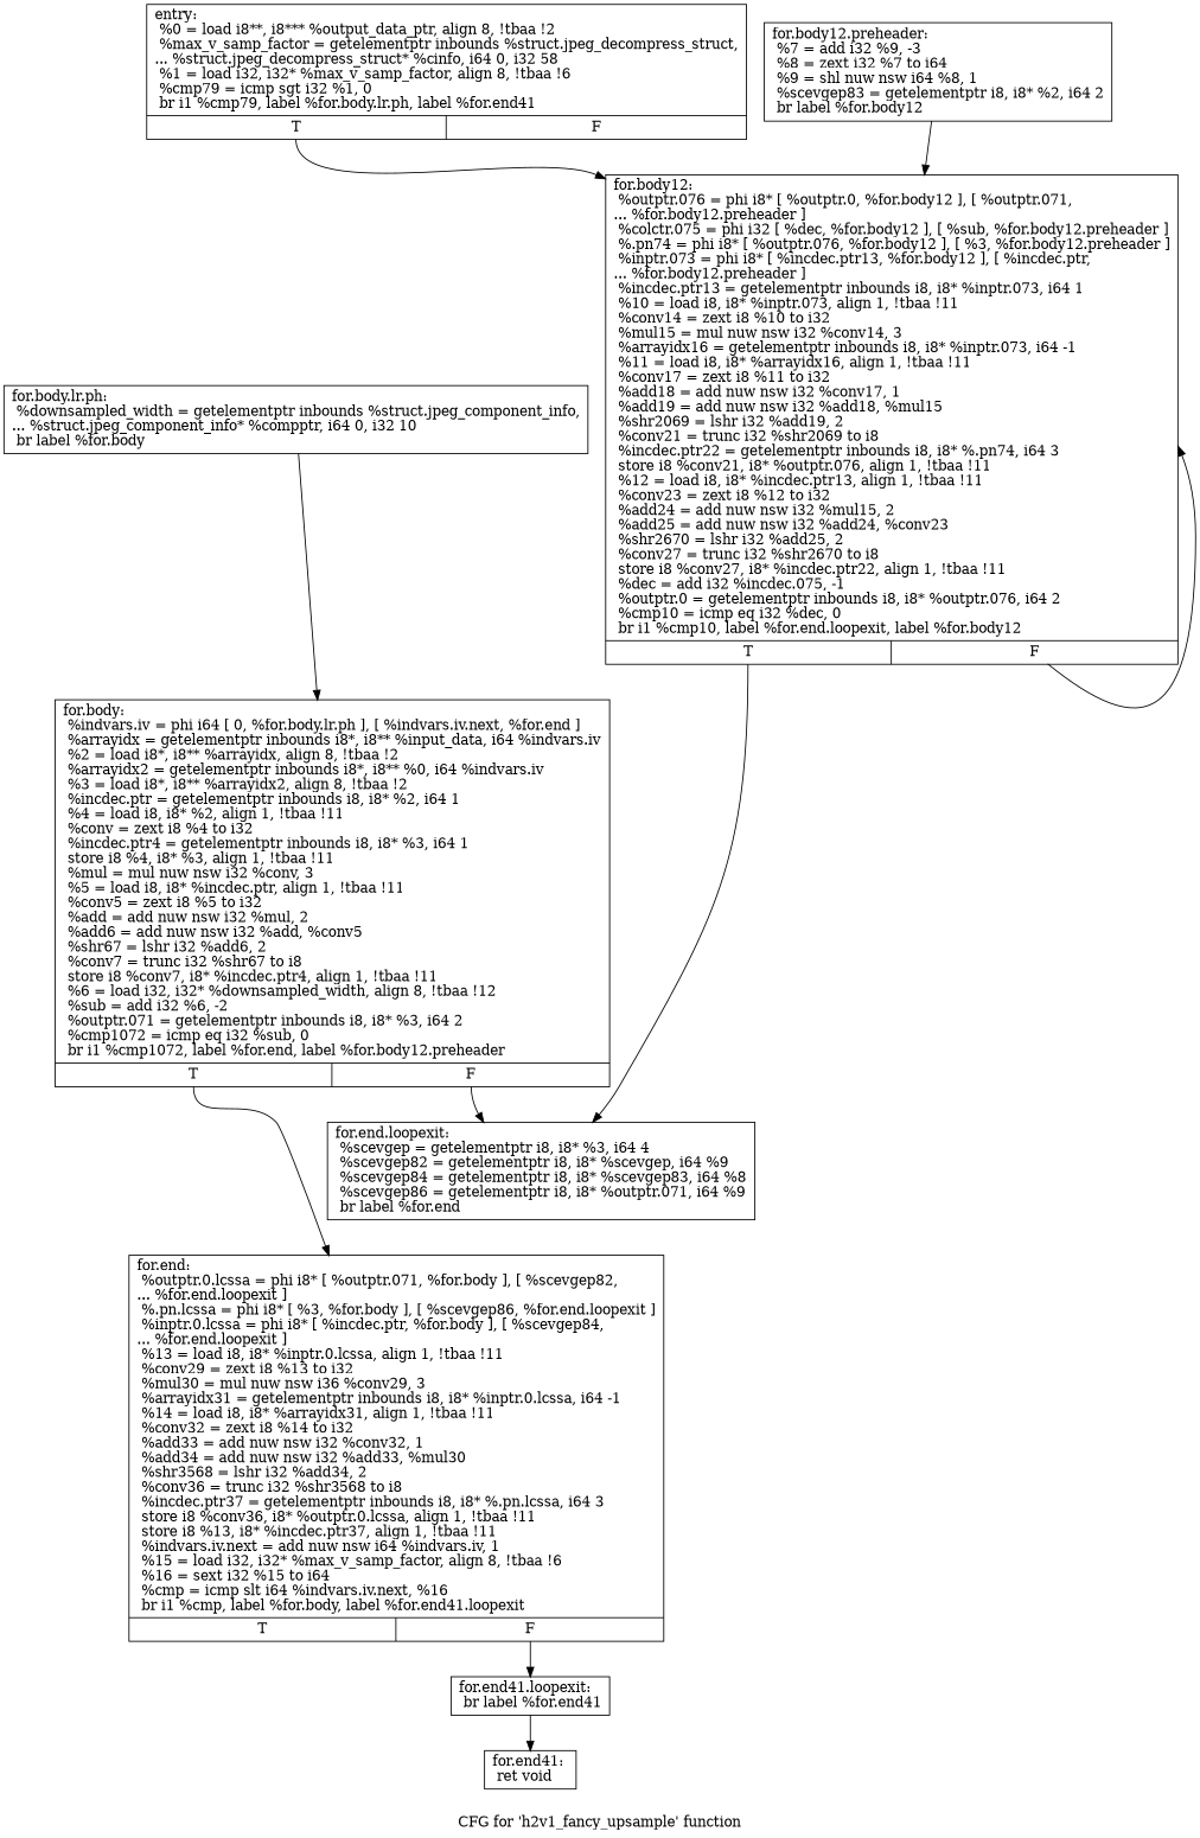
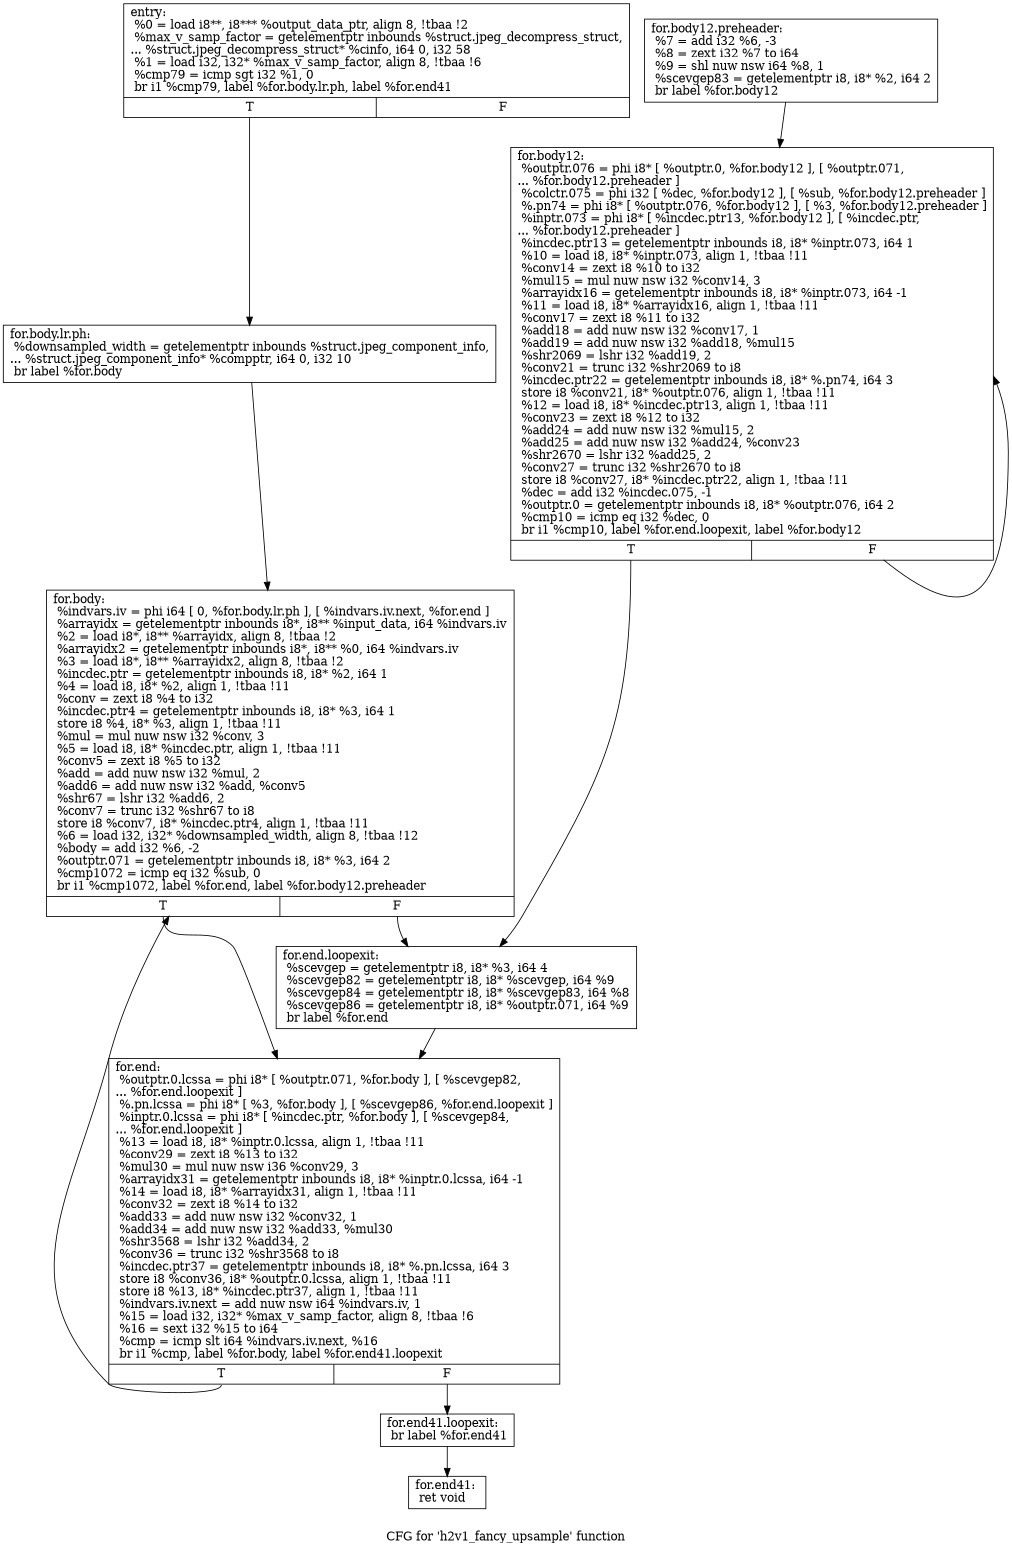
  digraph {
    label="CFG for 'h2v1_fancy_upsample' function"
    node [shape=record]
    n1 [label="{entry:\l  %0 = load i8**, i8*** %output_data_ptr, align 8, !tbaa !2\l  %max_v_samp_factor = getelementptr inbounds %struct.jpeg_decompress_struct,\l... %struct.jpeg_decompress_struct* %cinfo, i64 0, i32 58\l  %1 = load i32, i32* %max_v_samp_factor, align 8, !tbaa !6\l  %cmp79 = icmp sgt i32 %1, 0\l  br i1 %cmp79, label %for.body.lr.ph, label %for.end41\l|{<s0>T|<s1>F}}"]
    n2 [label="{for.body.lr.ph:                                   \l  %downsampled_width = getelementptr inbounds %struct.jpeg_component_info,\l... %struct.jpeg_component_info* %compptr, i64 0, i32 10\l  br label %for.body\l}"]
-   n3 [label="{for.body:                                         \l  %indvars.iv = phi i64 [ 0, %for.body.lr.ph ], [ %indvars.iv.next, %for.end ]\l  %arrayidx = getelementptr inbounds i8*, i8** %input_data, i64 %indvars.iv\l  %2 = load i8*, i8** %arrayidx, align 8, !tbaa !2\l  %arrayidx2 = getelementptr inbounds i8*, i8** %0, i64 %indvars.iv\l  %3 = load i8*, i8** %arrayidx2, align 8, !tbaa !2\l  %incdec.ptr = getelementptr inbounds i8, i8* %2, i64 1\l  %4 = load i8, i8* %2, align 1, !tbaa !11\l  %conv = zext i8 %4 to i32\l  %incdec.ptr4 = getelementptr inbounds i8, i8* %3, i64 1\l  store i8 %4, i8* %3, align 1, !tbaa !11\l  %mul = mul nuw nsw i32 %conv, 3\l  %5 = load i8, i8* %incdec.ptr, align 1, !tbaa !11\l  %conv5 = zext i8 %5 to i32\l  %add = add nuw nsw i32 %mul, 2\l  %add6 = add nuw nsw i32 %add, %conv5\l  %shr67 = lshr i32 %add6, 2\l  %conv7 = trunc i32 %shr67 to i8\l  store i8 %conv7, i8* %incdec.ptr4, align 1, !tbaa !11\l  %6 = load i32, i32* %downsampled_width, align 8, !tbaa !12\l  %sub = add i32 %6, -2\l  %outptr.071 = getelementptr inbounds i8, i8* %3, i64 2\l  %cmp1072 = icmp eq i32 %sub, 0\l  br i1 %cmp1072, label %for.end, label %for.body12.preheader\l|{<s0>T|<s1>F}}"]
+   n3 [label="{for.body:                                         \l  %indvars.iv = phi i64 [ 0, %for.body.lr.ph ], [ %indvars.iv.next, %for.end ]\l  %arrayidx = getelementptr inbounds i8*, i8** %input_data, i64 %indvars.iv\l  %2 = load i8*, i8** %arrayidx, align 8, !tbaa !2\l  %arrayidx2 = getelementptr inbounds i8*, i8** %0, i64 %indvars.iv\l  %3 = load i8*, i8** %arrayidx2, align 8, !tbaa !2\l  %incdec.ptr = getelementptr inbounds i8, i8* %2, i64 1\l  %4 = load i8, i8* %2, align 1, !tbaa !11\l  %conv = zext i8 %4 to i32\l  %incdec.ptr4 = getelementptr inbounds i8, i8* %3, i64 1\l  store i8 %4, i8* %3, align 1, !tbaa !11\l  %mul = mul nuw nsw i32 %conv, 3\l  %5 = load i8, i8* %incdec.ptr, align 1, !tbaa !11\l  %conv5 = zext i8 %5 to i32\l  %add = add nuw nsw i32 %mul, 2\l  %add6 = add nuw nsw i32 %add, %conv5\l  %shr67 = lshr i32 %add6, 2\l  %conv7 = trunc i32 %shr67 to i8\l  store i8 %conv7, i8* %incdec.ptr4, align 1, !tbaa !11\l  %6 = load i32, i32* %downsampled_width, align 8, !tbaa !12\l  %body = add i32 %6, -2\l  %outptr.071 = getelementptr inbounds i8, i8* %3, i64 2\l  %cmp1072 = icmp eq i32 %sub, 0\l  br i1 %cmp1072, label %for.end, label %for.body12.preheader\l|{<s0>T|<s1>F}}"]
    n4 [label="{for.end41:                                        \l  ret void\l}"]
    n5 [label="{for.end:                                          \l  %outptr.0.lcssa = phi i8* [ %outptr.071, %for.body ], [ %scevgep82,\l... %for.end.loopexit ]\l  %.pn.lcssa = phi i8* [ %3, %for.body ], [ %scevgep86, %for.end.loopexit ]\l  %inptr.0.lcssa = phi i8* [ %incdec.ptr, %for.body ], [ %scevgep84,\l... %for.end.loopexit ]\l  %13 = load i8, i8* %inptr.0.lcssa, align 1, !tbaa !11\l  %conv29 = zext i8 %13 to i32\l  %mul30 = mul nuw nsw i36 %conv29, 3\l  %arrayidx31 = getelementptr inbounds i8, i8* %inptr.0.lcssa, i64 -1\l  %14 = load i8, i8* %arrayidx31, align 1, !tbaa !11\l  %conv32 = zext i8 %14 to i32\l  %add33 = add nuw nsw i32 %conv32, 1\l  %add34 = add nuw nsw i32 %add33, %mul30\l  %shr3568 = lshr i32 %add34, 2\l  %conv36 = trunc i32 %shr3568 to i8\l  %incdec.ptr37 = getelementptr inbounds i8, i8* %.pn.lcssa, i64 3\l  store i8 %conv36, i8* %outptr.0.lcssa, align 1, !tbaa !11\l  store i8 %13, i8* %incdec.ptr37, align 1, !tbaa !11\l  %indvars.iv.next = add nuw nsw i64 %indvars.iv, 1\l  %15 = load i32, i32* %max_v_samp_factor, align 8, !tbaa !6\l  %16 = sext i32 %15 to i64\l  %cmp = icmp slt i64 %indvars.iv.next, %16\l  br i1 %cmp, label %for.body, label %for.end41.loopexit\l|{<s0>T|<s1>F}}"]
    n6 [label="{for.end.loopexit:                                 \l  %scevgep = getelementptr i8, i8* %3, i64 4\l  %scevgep82 = getelementptr i8, i8* %scevgep, i64 %9\l  %scevgep84 = getelementptr i8, i8* %scevgep83, i64 %8\l  %scevgep86 = getelementptr i8, i8* %outptr.071, i64 %9\l  br label %for.end\l}"]
    n7 [label="{for.end41.loopexit:                               \l  br label %for.end41\l}"]
-   n8 [label="{for.body12.preheader:                             \l  %7 = add i32 %9, -3\l  %8 = zext i32 %7 to i64\l  %9 = shl nuw nsw i64 %8, 1\l  %scevgep83 = getelementptr i8, i8* %2, i64 2\l  br label %for.body12\l}"]
+   n8 [label="{for.body12.preheader:                             \l  %7 = add i32 %6, -3\l  %8 = zext i32 %7 to i64\l  %9 = shl nuw nsw i64 %8, 1\l  %scevgep83 = getelementptr i8, i8* %2, i64 2\l  br label %for.body12\l}"]
    n9 [label="{for.body12:                                       \l  %outptr.076 = phi i8* [ %outptr.0, %for.body12 ], [ %outptr.071,\l... %for.body12.preheader ]\l  %colctr.075 = phi i32 [ %dec, %for.body12 ], [ %sub, %for.body12.preheader ]\l  %.pn74 = phi i8* [ %outptr.076, %for.body12 ], [ %3, %for.body12.preheader ]\l  %inptr.073 = phi i8* [ %incdec.ptr13, %for.body12 ], [ %incdec.ptr,\l... %for.body12.preheader ]\l  %incdec.ptr13 = getelementptr inbounds i8, i8* %inptr.073, i64 1\l  %10 = load i8, i8* %inptr.073, align 1, !tbaa !11\l  %conv14 = zext i8 %10 to i32\l  %mul15 = mul nuw nsw i32 %conv14, 3\l  %arrayidx16 = getelementptr inbounds i8, i8* %inptr.073, i64 -1\l  %11 = load i8, i8* %arrayidx16, align 1, !tbaa !11\l  %conv17 = zext i8 %11 to i32\l  %add18 = add nuw nsw i32 %conv17, 1\l  %add19 = add nuw nsw i32 %add18, %mul15\l  %shr2069 = lshr i32 %add19, 2\l  %conv21 = trunc i32 %shr2069 to i8\l  %incdec.ptr22 = getelementptr inbounds i8, i8* %.pn74, i64 3\l  store i8 %conv21, i8* %outptr.076, align 1, !tbaa !11\l  %12 = load i8, i8* %incdec.ptr13, align 1, !tbaa !11\l  %conv23 = zext i8 %12 to i32\l  %add24 = add nuw nsw i32 %mul15, 2\l  %add25 = add nuw nsw i32 %add24, %conv23\l  %shr2670 = lshr i32 %add25, 2\l  %conv27 = trunc i32 %shr2670 to i8\l  store i8 %conv27, i8* %incdec.ptr22, align 1, !tbaa !11\l  %dec = add i32 %incdec.075, -1\l  %outptr.0 = getelementptr inbounds i8, i8* %outptr.076, i64 2\l  %cmp10 = icmp eq i32 %dec, 0\l  br i1 %cmp10, label %for.end.loopexit, label %for.body12\l|{<s0>T|<s1>F}}"]
-   n1 -> n9 [tailport=s0]
+   n1 -> n2 [tailport=s0]
    n2 -> n3
    n3 -> n5 [tailport=s0]
    n3 -> n6 [tailport=s1]
+   n5 -> n3 [tailport=s0]
    n5 -> n7 [tailport=s1]
+   n6 -> n5
    n7 -> n4
    n8 -> n9
    n9 -> n6 [tailport=s0]
    n9 -> n9 [tailport=s1]
  }
